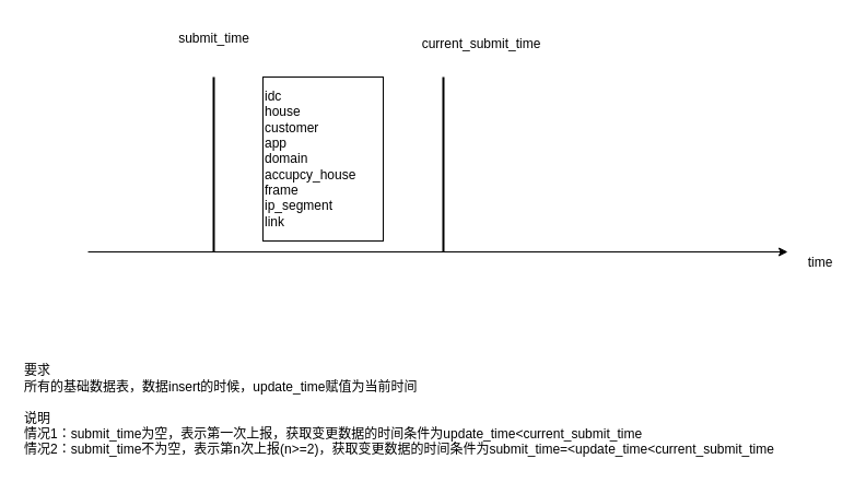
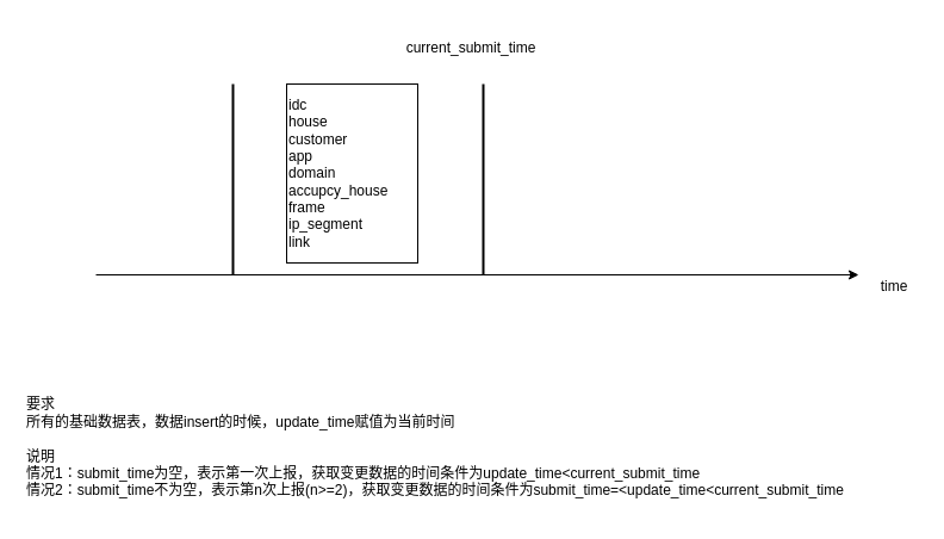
  <mxCell id="0" />
  <mxCell id="1" parent="0" />
  <mxCell id="2" value="" style="line;strokeWidth=2;direction=south;html=1;" vertex="1" parent="1"><mxGeometry x="190" y="70" width="10" height="160" as="geometry" /></mxCell>
  <mxCell id="3" value="" style="line;strokeWidth=2;direction=south;html=1;" vertex="1" parent="1"><mxGeometry x="400" y="70" width="10" height="160" as="geometry" /></mxCell>
- <mxCell id="4" value="submit_time" style="text;html=1;strokeColor=none;fillColor=none;align=center;verticalAlign=middle;whiteSpace=wrap;rounded=0;" vertex="1" parent="1"><mxGeometry x="162.5" y="20" width="65" height="30" as="geometry" /></mxCell>
- <mxCell id="5" value="current_submit_time" style="text;html=1;strokeColor=none;fillColor=none;align=center;verticalAlign=middle;whiteSpace=wrap;rounded=0;" vertex="1" parent="1"><mxGeometry x="385" y="30" width="110" height="20" as="geometry" /></mxCell>
+ <mxCell id="5" value="current_submit_time" style="text;html=1;strokeColor=none;fillColor=none;align=center;verticalAlign=middle;whiteSpace=wrap;rounded=0;" vertex="1" parent="1"><mxGeometry x="340" y="30" width="110" height="20" as="geometry" /></mxCell>
  <mxCell id="6" value="" style="endArrow=classic;html=1;" edge="1" parent="1"><mxGeometry width="50" height="50" relative="1" as="geometry"><mxPoint x="80" y="230" as="sourcePoint" /><mxPoint x="720" y="230" as="targetPoint" /></mxGeometry></mxCell>
  <mxCell id="7" value="time" style="text;html=1;strokeColor=none;fillColor=none;align=center;verticalAlign=middle;whiteSpace=wrap;rounded=0;" vertex="1" parent="1"><mxGeometry x="730" y="230" width="40" height="20" as="geometry" /></mxCell>
  <mxCell id="8" value="要求&lt;br&gt;所有的基础数据表，数据insert的时候，update_time赋值为当前时间&lt;br&gt;&lt;br&gt;说明&lt;br&gt;情况1：submit_time为空，表示第一次上报，获取变更数据的时间条件为update_time&amp;lt;current_submit_time&lt;br&gt;情况2：submit_time不为空，表示第n次上报(n&amp;gt;=2)，获取变更数据的时间条件为submit_time=&amp;lt;update_time&amp;lt;current_submit_time" style="text;html=1;strokeColor=none;fillColor=none;align=left;verticalAlign=middle;whiteSpace=wrap;rounded=0;" vertex="1" parent="1"><mxGeometry x="20" y="320" width="710" height="110" as="geometry" /></mxCell>
  <mxCell id="9" value="&lt;span&gt;idc&lt;/span&gt;&lt;br&gt;&lt;div&gt;house&lt;/div&gt;&lt;div&gt;customer&lt;/div&gt;&lt;div&gt;app&lt;/div&gt;&lt;div&gt;domain&lt;/div&gt;&lt;div&gt;accupcy_house&lt;/div&gt;&lt;div&gt;frame&lt;/div&gt;&lt;div&gt;ip_segment&lt;/div&gt;&lt;div&gt;link&lt;/div&gt;" style="rounded=0;whiteSpace=wrap;html=1;align=left;" vertex="1" parent="1"><mxGeometry x="240" y="70" width="110" height="150" as="geometry" /></mxCell>
